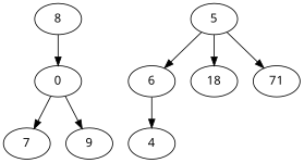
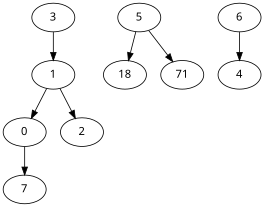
  digraph {
    node [fontname=Courrier]
    n1 [label=0]
    n2 [label=7]
-   n3 [label=9]
-   n4 [label=8]
+   n4 [label=1]
+   n5 [label=2]
+   n6 [label=3]
    n7 [label=5]
    n8 [label=6]
    n9 [label=18]
    n10 [label=71]
    n11 [label=4]
    n1 -> n2
-   n1 -> n3
    n4 -> n1
-   n7 -> n8
+   n4 -> n5
+   n6 -> n4
    n7 -> n9
    n7 -> n10
    n8 -> n11
  }
